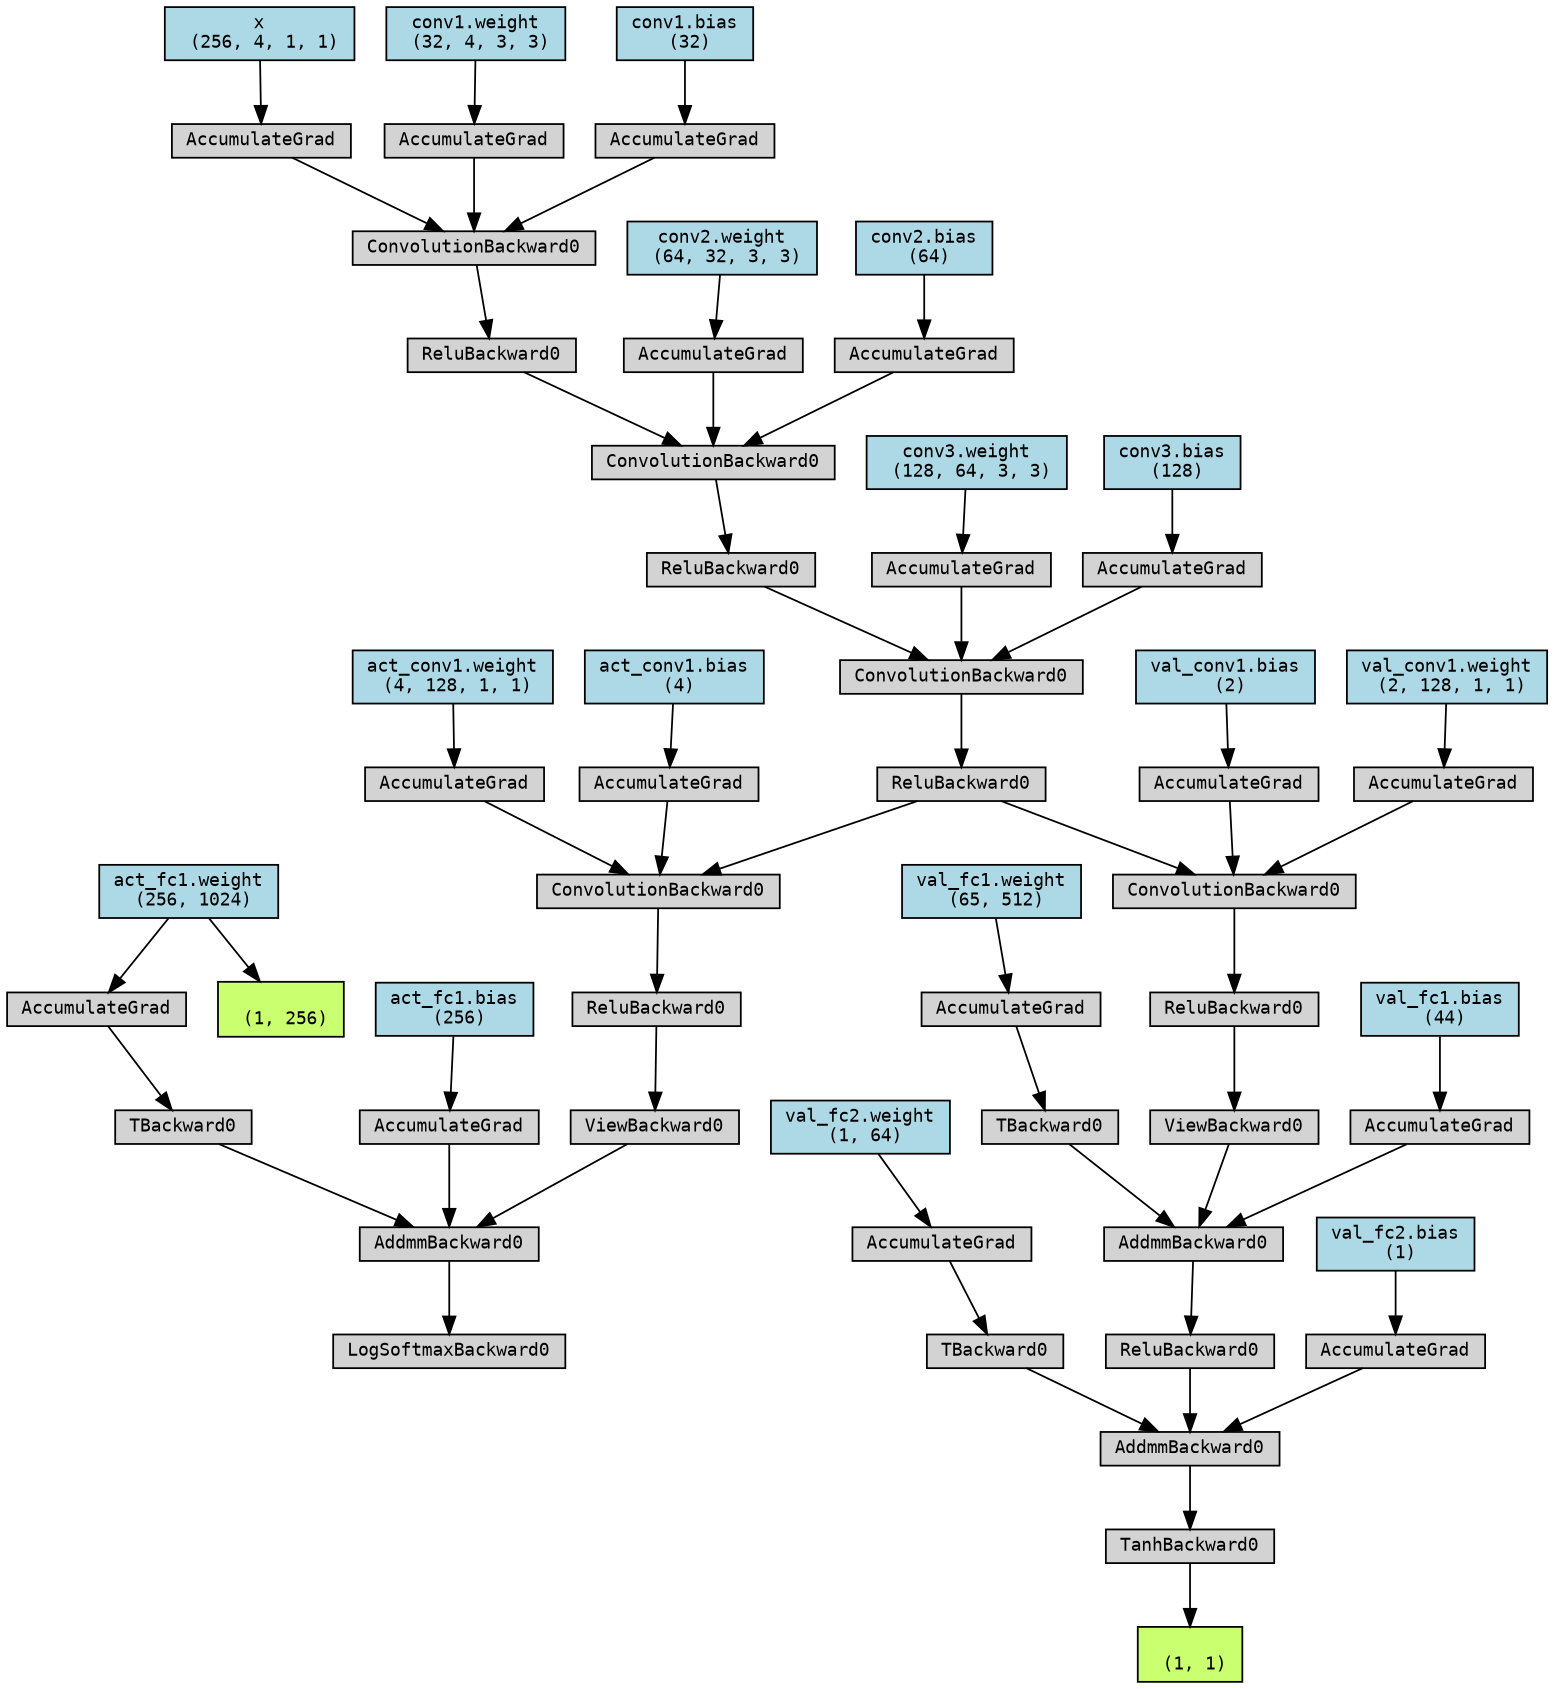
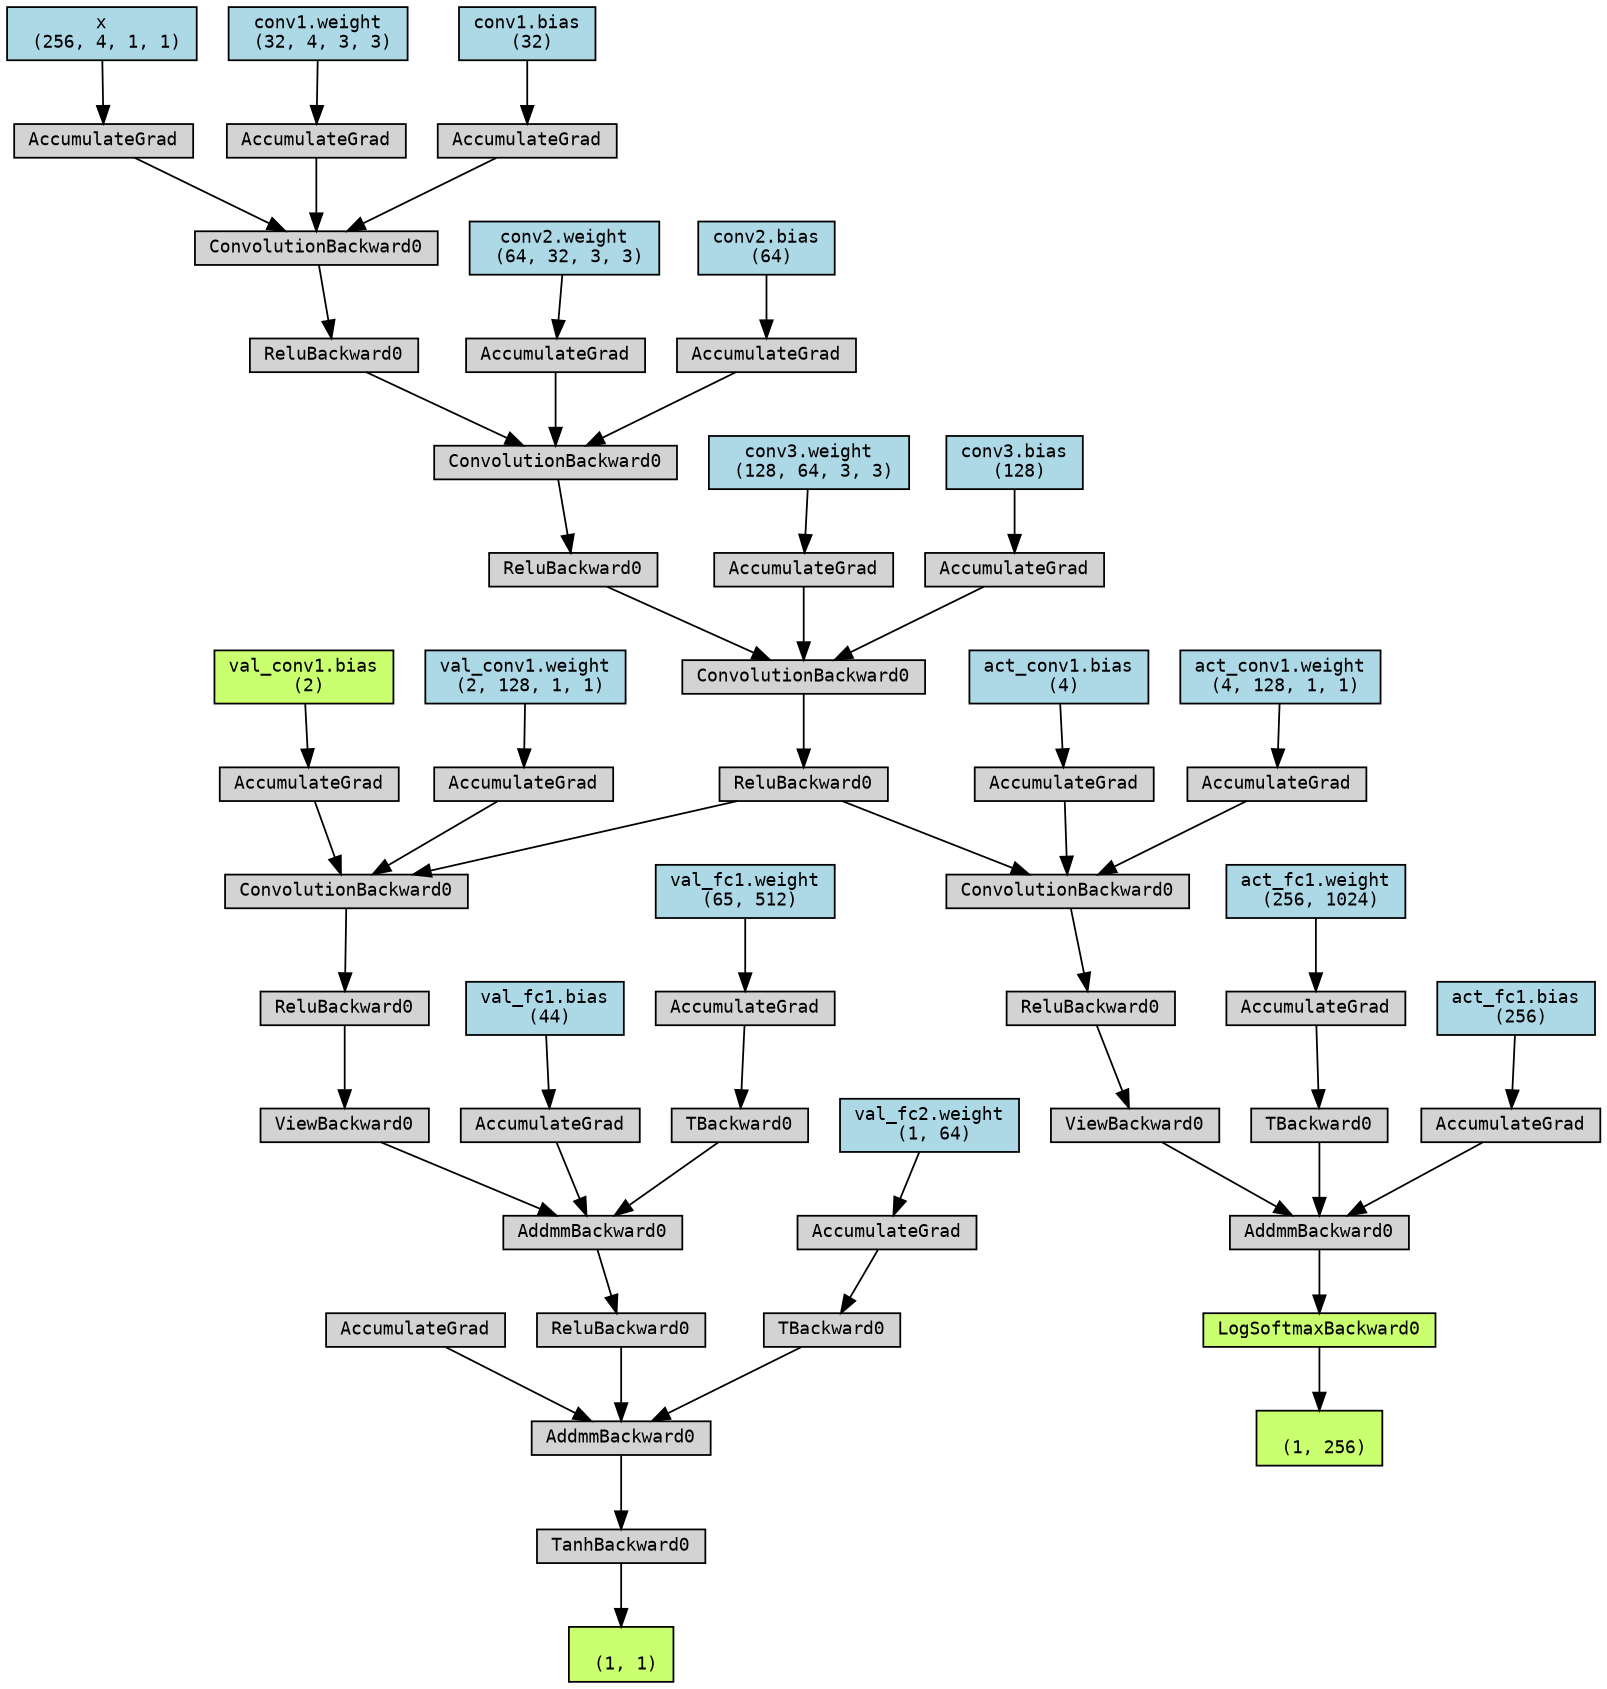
  digraph {
    node [align=left fontname=monospace fontsize=10 ranksep=0.1 shape=box style=filled]
    n1 [fillcolor=darkolivegreen1 height=0.2 label="\n (1, 256)"]
-   n2 [height=0.2 label=LogSoftmaxBackward0]
+   n2 [height=0.2 label=LogSoftmaxBackward0 fillcolor=darkolivegreen1]
    n3 [height=0.2 label=AddmmBackward0]
    n4 [height=0.2 label=AccumulateGrad]
    n5 [fillcolor=lightblue height=0.2 label="act_fc1.bias\n (256)"]
    n6 [height=0.2 label=ViewBackward0]
    n7 [height=0.2 label=ReluBackward0]
    n8 [height=0.2 label=ConvolutionBackward0]
    n9 [height=0.2 label=ReluBackward0]
    n10 [height=0.2 label=ConvolutionBackward0]
    n11 [height=0.2 label=ReluBackward0]
    n12 [height=0.2 label=ConvolutionBackward0]
    n13 [height=0.2 label=ReluBackward0]
    n14 [height=0.2 label=ConvolutionBackward0]
    n15 [height=0.2 label=ReluBackward0]
    n16 [height=0.2 label=ConvolutionBackward0]
    n17 [height=0.2 label=AccumulateGrad]
    n18 [fillcolor=lightblue height=0.2 label="x\n (256, 4, 1, 1)"]
    n19 [height=0.2 label=AccumulateGrad]
    n20 [fillcolor=lightblue height=0.2 label="conv1.weight\n (32, 4, 3, 3)"]
    n21 [height=0.2 label=AccumulateGrad]
    n22 [fillcolor=lightblue height=0.2 label="conv1.bias\n (32)"]
    n23 [height=0.2 label=AccumulateGrad]
    n24 [fillcolor=lightblue height=0.2 label="conv2.weight\n (64, 32, 3, 3)"]
    n25 [height=0.2 label=AccumulateGrad]
    n26 [fillcolor=lightblue height=0.2 label="conv2.bias\n (64)"]
    n27 [height=0.2 label=AccumulateGrad]
    n28 [fillcolor=lightblue height=0.2 label="conv3.weight\n (128, 64, 3, 3)"]
    n29 [height=0.2 label=AccumulateGrad]
    n30 [fillcolor=lightblue height=0.2 label="conv3.bias\n (128)"]
    n31 [height=0.2 label=AccumulateGrad]
    n32 [fillcolor=lightblue height=0.2 label="act_conv1.weight\n (4, 128, 1, 1)"]
    n33 [height=0.2 label=AccumulateGrad]
    n34 [fillcolor=lightblue height=0.2 label="act_conv1.bias\n (4)"]
    n35 [height=0.2 label=TBackward0]
    n36 [height=0.2 label=AccumulateGrad]
    n37 [fillcolor=lightblue height=0.2 label="act_fc1.weight\n (256, 1024)"]
    n38 [fillcolor=darkolivegreen1 height=0.2 label="\n (1, 1)"]
    n39 [height=0.2 label=TanhBackward0]
    n40 [height=0.2 label=AddmmBackward0]
    n41 [height=0.2 label=AccumulateGrad]
-   n42 [fillcolor=lightblue height=0.2 label="val_fc2.bias\n (1)"]
    n43 [height=0.2 label=ReluBackward0]
    n44 [height=0.2 label=AddmmBackward0]
    n45 [height=0.2 label=AccumulateGrad]
    n46 [fillcolor=lightblue height=0.2 label="val_fc1.bias\n (44)"]
    n47 [height=0.2 label=ViewBackward0]
    n48 [height=0.2 label=AccumulateGrad]
    n49 [fillcolor=lightblue height=0.2 label="val_conv1.weight\n (2, 128, 1, 1)"]
    n50 [height=0.2 label=AccumulateGrad]
-   n51 [fillcolor=lightblue height=0.2 label="val_conv1.bias\n (2)"]
+   n51 [fillcolor=darkolivegreen1 height=0.2 label="val_conv1.bias\n (2)"]
    n52 [height=0.2 label=TBackward0]
    n53 [height=0.2 label=AccumulateGrad]
    n54 [fillcolor=lightblue height=0.2 label="val_fc1.weight\n (65, 512)"]
    n55 [height=0.2 label=TBackward0]
    n56 [height=0.2 label=AccumulateGrad]
    n57 [fillcolor=lightblue height=0.2 label="val_fc2.weight\n (1, 64)"]
-   n37 -> n1
+   n2 -> n1
    n3 -> n2
    n4 -> n3
    n5 -> n4
    n6 -> n3
    n7 -> n6
    n8 -> n7
    n9 -> n8
    n9 -> n10
    n10 -> n11
    n11 -> n47
    n12 -> n9
    n13 -> n12
    n14 -> n13
    n15 -> n14
    n16 -> n15
    n17 -> n16
    n18 -> n17
    n19 -> n16
    n20 -> n19
    n21 -> n16
    n22 -> n21
    n23 -> n14
    n24 -> n23
    n25 -> n14
    n26 -> n25
    n27 -> n12
    n28 -> n27
    n29 -> n12
    n30 -> n29
    n31 -> n8
    n32 -> n31
    n33 -> n8
    n34 -> n33
    n35 -> n3
    n36 -> n35
    n37 -> n36
    n39 -> n38
    n40 -> n39
    n41 -> n40
-   n42 -> n41
    n43 -> n40
    n44 -> n43
    n45 -> n44
    n46 -> n45
    n47 -> n44
    n48 -> n10
    n49 -> n48
    n50 -> n10
    n51 -> n50
    n52 -> n44
    n53 -> n52
    n54 -> n53
    n55 -> n40
    n56 -> n55
    n57 -> n56
  }
